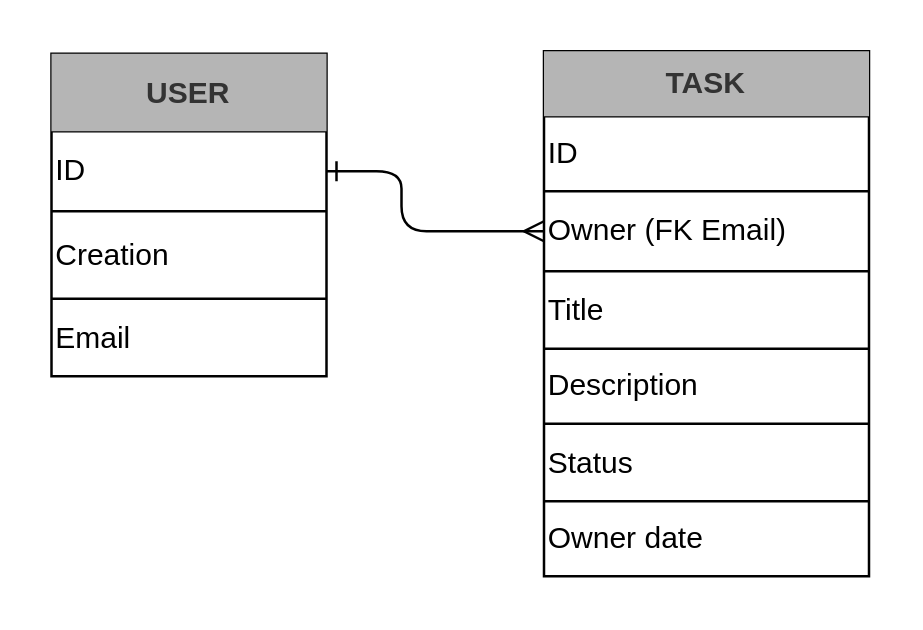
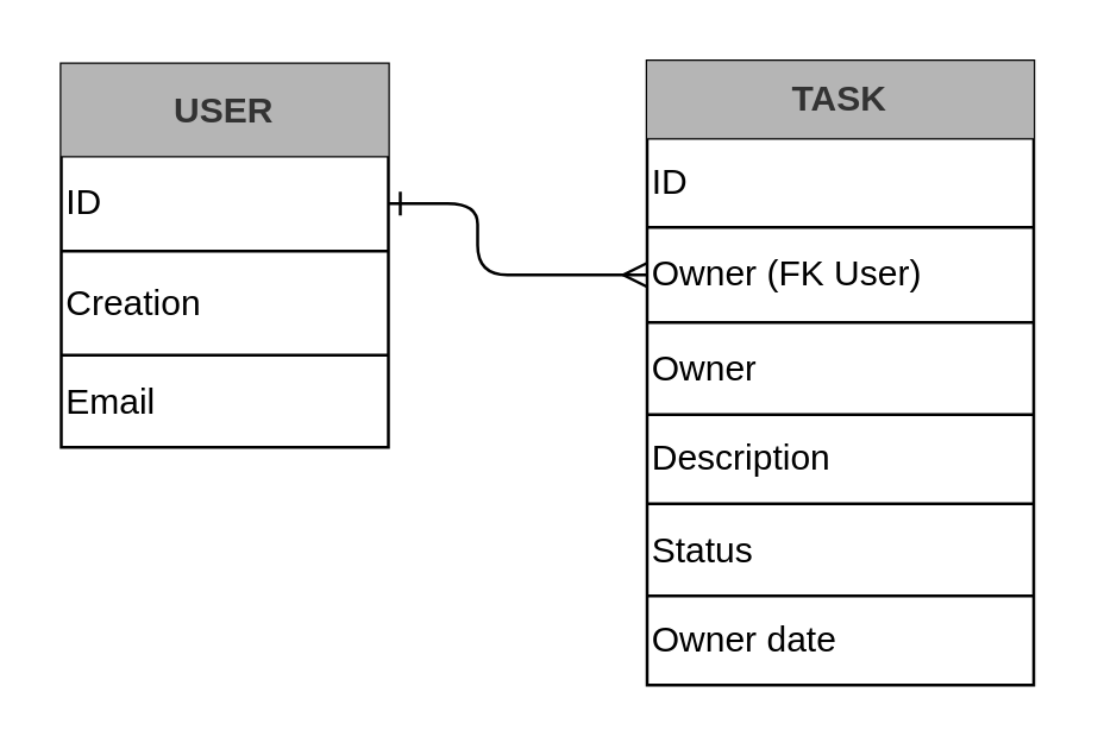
  <mxCell id="0" />
  <mxCell id="1" parent="0" />
  <mxCell id="2" value="" style="shape=table;startSize=0;container=1;collapsible=0;childLayout=tableLayout;fontStyle=1" parent="1" vertex="1"><mxGeometry x="217" y="20" width="130" height="210" as="geometry" /></mxCell>
  <mxCell id="3" value="" style="shape=tableRow;horizontal=0;startSize=0;swimlaneHead=0;swimlaneBody=0;strokeColor=inherit;top=0;left=0;bottom=0;right=0;collapsible=0;dropTarget=0;fillColor=none;points=[[0,0.5],[1,0.5]];portConstraint=eastwest;fontStyle=1" parent="2" vertex="1"><mxGeometry width="130" height="26" as="geometry" /></mxCell>
  <mxCell id="4" value="&lt;b&gt;TASK&lt;/b&gt;" style="shape=partialRectangle;html=1;whiteSpace=wrap;connectable=0;strokeColor=#666666;overflow=hidden;fillColor=#B5B5B5;top=0;left=0;bottom=0;right=0;pointerEvents=1;fontColor=#333333;" parent="3" vertex="1"><mxGeometry width="130" height="26" as="geometry"><mxRectangle width="130" height="26" as="alternateBounds" /></mxGeometry></mxCell>
  <mxCell id="5" value="" style="shape=tableRow;horizontal=0;startSize=0;swimlaneHead=0;swimlaneBody=0;strokeColor=inherit;top=0;left=0;bottom=0;right=0;collapsible=0;dropTarget=0;fillColor=none;points=[[0,0.5],[1,0.5]];portConstraint=eastwest;" parent="2" vertex="1"><mxGeometry y="26" width="130" height="30" as="geometry" /></mxCell>
  <mxCell id="6" value="ID" style="shape=partialRectangle;html=1;whiteSpace=wrap;connectable=0;strokeColor=inherit;overflow=hidden;fillColor=none;top=0;left=0;bottom=0;right=0;pointerEvents=1;align=left;" parent="5" vertex="1"><mxGeometry width="130" height="30" as="geometry"><mxRectangle width="130" height="30" as="alternateBounds" /></mxGeometry></mxCell>
  <mxCell id="7" value="" style="shape=tableRow;horizontal=0;startSize=0;swimlaneHead=0;swimlaneBody=0;strokeColor=inherit;top=0;left=0;bottom=0;right=0;collapsible=0;dropTarget=0;fillColor=none;points=[[0,0.5],[1,0.5]];portConstraint=eastwest;" parent="2" vertex="1"><mxGeometry y="56" width="130" height="32" as="geometry" /></mxCell>
- <mxCell id="8" value="Owner (FK Email)" style="shape=partialRectangle;html=1;whiteSpace=wrap;connectable=0;strokeColor=inherit;overflow=hidden;fillColor=none;top=0;left=0;bottom=0;right=0;pointerEvents=1;align=left;" parent="7" vertex="1"><mxGeometry width="130" height="32" as="geometry"><mxRectangle width="130" height="32" as="alternateBounds" /></mxGeometry></mxCell>
+ <mxCell id="8" value="Owner (FK User)" style="shape=partialRectangle;html=1;whiteSpace=wrap;connectable=0;strokeColor=inherit;overflow=hidden;fillColor=none;top=0;left=0;bottom=0;right=0;pointerEvents=1;align=left;" parent="7" vertex="1"><mxGeometry width="130" height="32" as="geometry"><mxRectangle width="130" height="32" as="alternateBounds" /></mxGeometry></mxCell>
  <mxCell id="9" value="" style="shape=tableRow;horizontal=0;startSize=0;swimlaneHead=0;swimlaneBody=0;strokeColor=inherit;top=0;left=0;bottom=0;right=0;collapsible=0;dropTarget=0;fillColor=none;points=[[0,0.5],[1,0.5]];portConstraint=eastwest;" parent="2" vertex="1"><mxGeometry y="88" width="130" height="31" as="geometry" /></mxCell>
- <mxCell id="10" value="Title" style="shape=partialRectangle;html=1;whiteSpace=wrap;connectable=0;strokeColor=inherit;overflow=hidden;fillColor=none;top=0;left=0;bottom=0;right=0;pointerEvents=1;align=left;" parent="9" vertex="1"><mxGeometry width="130" height="31" as="geometry"><mxRectangle width="130" height="31" as="alternateBounds" /></mxGeometry></mxCell>
+ <mxCell id="10" value="Owner" style="shape=partialRectangle;html=1;whiteSpace=wrap;connectable=0;strokeColor=inherit;overflow=hidden;fillColor=none;top=0;left=0;bottom=0;right=0;pointerEvents=1;align=left;" parent="9" vertex="1"><mxGeometry width="130" height="31" as="geometry"><mxRectangle width="130" height="31" as="alternateBounds" /></mxGeometry></mxCell>
  <mxCell id="11" value="" style="shape=tableRow;horizontal=0;startSize=0;swimlaneHead=0;swimlaneBody=0;strokeColor=inherit;top=0;left=0;bottom=0;right=0;collapsible=0;dropTarget=0;fillColor=none;points=[[0,0.5],[1,0.5]];portConstraint=eastwest;" parent="2" vertex="1"><mxGeometry y="119" width="130" height="30" as="geometry" /></mxCell>
  <mxCell id="12" value="Description" style="shape=partialRectangle;html=1;whiteSpace=wrap;connectable=0;strokeColor=inherit;overflow=hidden;fillColor=none;top=0;left=0;bottom=0;right=0;pointerEvents=1;align=left;" parent="11" vertex="1"><mxGeometry width="130" height="30" as="geometry"><mxRectangle width="130" height="30" as="alternateBounds" /></mxGeometry></mxCell>
  <mxCell id="13" value="" style="shape=tableRow;horizontal=0;startSize=0;swimlaneHead=0;swimlaneBody=0;strokeColor=inherit;top=0;left=0;bottom=0;right=0;collapsible=0;dropTarget=0;fillColor=none;points=[[0,0.5],[1,0.5]];portConstraint=eastwest;" parent="2" vertex="1"><mxGeometry y="149" width="130" height="31" as="geometry" /></mxCell>
  <mxCell id="14" value="Status" style="shape=partialRectangle;html=1;whiteSpace=wrap;connectable=0;strokeColor=inherit;overflow=hidden;fillColor=none;top=0;left=0;bottom=0;right=0;pointerEvents=1;align=left;" parent="13" vertex="1"><mxGeometry width="130" height="31" as="geometry"><mxRectangle width="130" height="31" as="alternateBounds" /></mxGeometry></mxCell>
  <mxCell id="15" value="" style="shape=tableRow;horizontal=0;startSize=0;swimlaneHead=0;swimlaneBody=0;strokeColor=inherit;top=0;left=0;bottom=0;right=0;collapsible=0;dropTarget=0;fillColor=none;points=[[0,0.5],[1,0.5]];portConstraint=eastwest;" parent="2" vertex="1"><mxGeometry y="180" width="130" height="30" as="geometry" /></mxCell>
  <mxCell id="16" value="Owner date" style="shape=partialRectangle;html=1;whiteSpace=wrap;connectable=0;strokeColor=inherit;overflow=hidden;fillColor=none;top=0;left=0;bottom=0;right=0;pointerEvents=1;align=left;" parent="15" vertex="1"><mxGeometry width="130" height="30" as="geometry"><mxRectangle width="130" height="30" as="alternateBounds" /></mxGeometry></mxCell>
  <mxCell id="17" value="" style="shape=table;startSize=0;container=1;collapsible=0;childLayout=tableLayout;fontStyle=1" parent="1" vertex="1"><mxGeometry x="20" y="21" width="110" height="129" as="geometry" /></mxCell>
  <mxCell id="18" value="" style="shape=tableRow;horizontal=0;startSize=0;swimlaneHead=0;swimlaneBody=0;strokeColor=inherit;top=0;left=0;bottom=0;right=0;collapsible=0;dropTarget=0;fillColor=none;points=[[0,0.5],[1,0.5]];portConstraint=eastwest;fontStyle=1" parent="17" vertex="1"><mxGeometry width="110" height="31" as="geometry" /></mxCell>
  <mxCell id="19" value="&lt;b&gt;USER&lt;/b&gt;" style="shape=partialRectangle;html=1;whiteSpace=wrap;connectable=0;strokeColor=#666666;overflow=hidden;fillColor=#B5B5B5;top=0;left=0;bottom=0;right=0;pointerEvents=1;fontColor=#333333;" parent="18" vertex="1"><mxGeometry width="110" height="31" as="geometry"><mxRectangle width="110" height="31" as="alternateBounds" /></mxGeometry></mxCell>
  <mxCell id="20" value="" style="shape=tableRow;horizontal=0;startSize=0;swimlaneHead=0;swimlaneBody=0;strokeColor=inherit;top=0;left=0;bottom=0;right=0;collapsible=0;dropTarget=0;fillColor=none;points=[[0,0.5],[1,0.5]];portConstraint=eastwest;" parent="17" vertex="1"><mxGeometry y="31" width="110" height="32" as="geometry" /></mxCell>
  <mxCell id="21" value="ID" style="shape=partialRectangle;html=1;whiteSpace=wrap;connectable=0;strokeColor=inherit;overflow=hidden;fillColor=none;top=0;left=0;bottom=0;right=0;pointerEvents=1;align=left;" parent="20" vertex="1"><mxGeometry width="110" height="32" as="geometry"><mxRectangle width="110" height="32" as="alternateBounds" /></mxGeometry></mxCell>
  <mxCell id="22" value="" style="shape=tableRow;horizontal=0;startSize=0;swimlaneHead=0;swimlaneBody=0;strokeColor=inherit;top=0;left=0;bottom=0;right=0;collapsible=0;dropTarget=0;fillColor=none;points=[[0,0.5],[1,0.5]];portConstraint=eastwest;" parent="17" vertex="1"><mxGeometry y="63" width="110" height="35" as="geometry" /></mxCell>
  <mxCell id="23" value="Creation" style="shape=partialRectangle;html=1;whiteSpace=wrap;connectable=0;strokeColor=inherit;overflow=hidden;fillColor=none;top=0;left=0;bottom=0;right=0;pointerEvents=1;align=left;" parent="22" vertex="1"><mxGeometry width="110" height="35" as="geometry"><mxRectangle width="110" height="35" as="alternateBounds" /></mxGeometry></mxCell>
  <mxCell id="24" value="" style="shape=tableRow;horizontal=0;startSize=0;swimlaneHead=0;swimlaneBody=0;strokeColor=inherit;top=0;left=0;bottom=0;right=0;collapsible=0;dropTarget=0;fillColor=none;points=[[0,0.5],[1,0.5]];portConstraint=eastwest;" vertex="1" parent="17"><mxGeometry y="98" width="110" height="31" as="geometry" /></mxCell>
  <mxCell id="25" value="Email" style="shape=partialRectangle;html=1;whiteSpace=wrap;connectable=0;strokeColor=inherit;overflow=hidden;fillColor=none;top=0;left=0;bottom=0;right=0;pointerEvents=1;align=left;" vertex="1" parent="24"><mxGeometry width="110" height="31" as="geometry"><mxRectangle width="110" height="31" as="alternateBounds" /></mxGeometry></mxCell>
  <mxCell id="26" value="" style="edgeStyle=orthogonalEdgeStyle;endArrow=ERone;startArrow=ERmany;endFill=0;startFill=0;exitX=0;exitY=0.5;exitDx=0;exitDy=0;entryX=1;entryY=0.5;entryDx=0;entryDy=0;" parent="1" source="7" target="20" edge="1"><mxGeometry width="100" height="100" relative="1" as="geometry"><mxPoint x="290" y="43" as="sourcePoint" /><mxPoint x="170" y="170" as="targetPoint" /><Array as="points"><mxPoint x="160" y="92" /><mxPoint x="160" y="68" /></Array></mxGeometry></mxCell>
